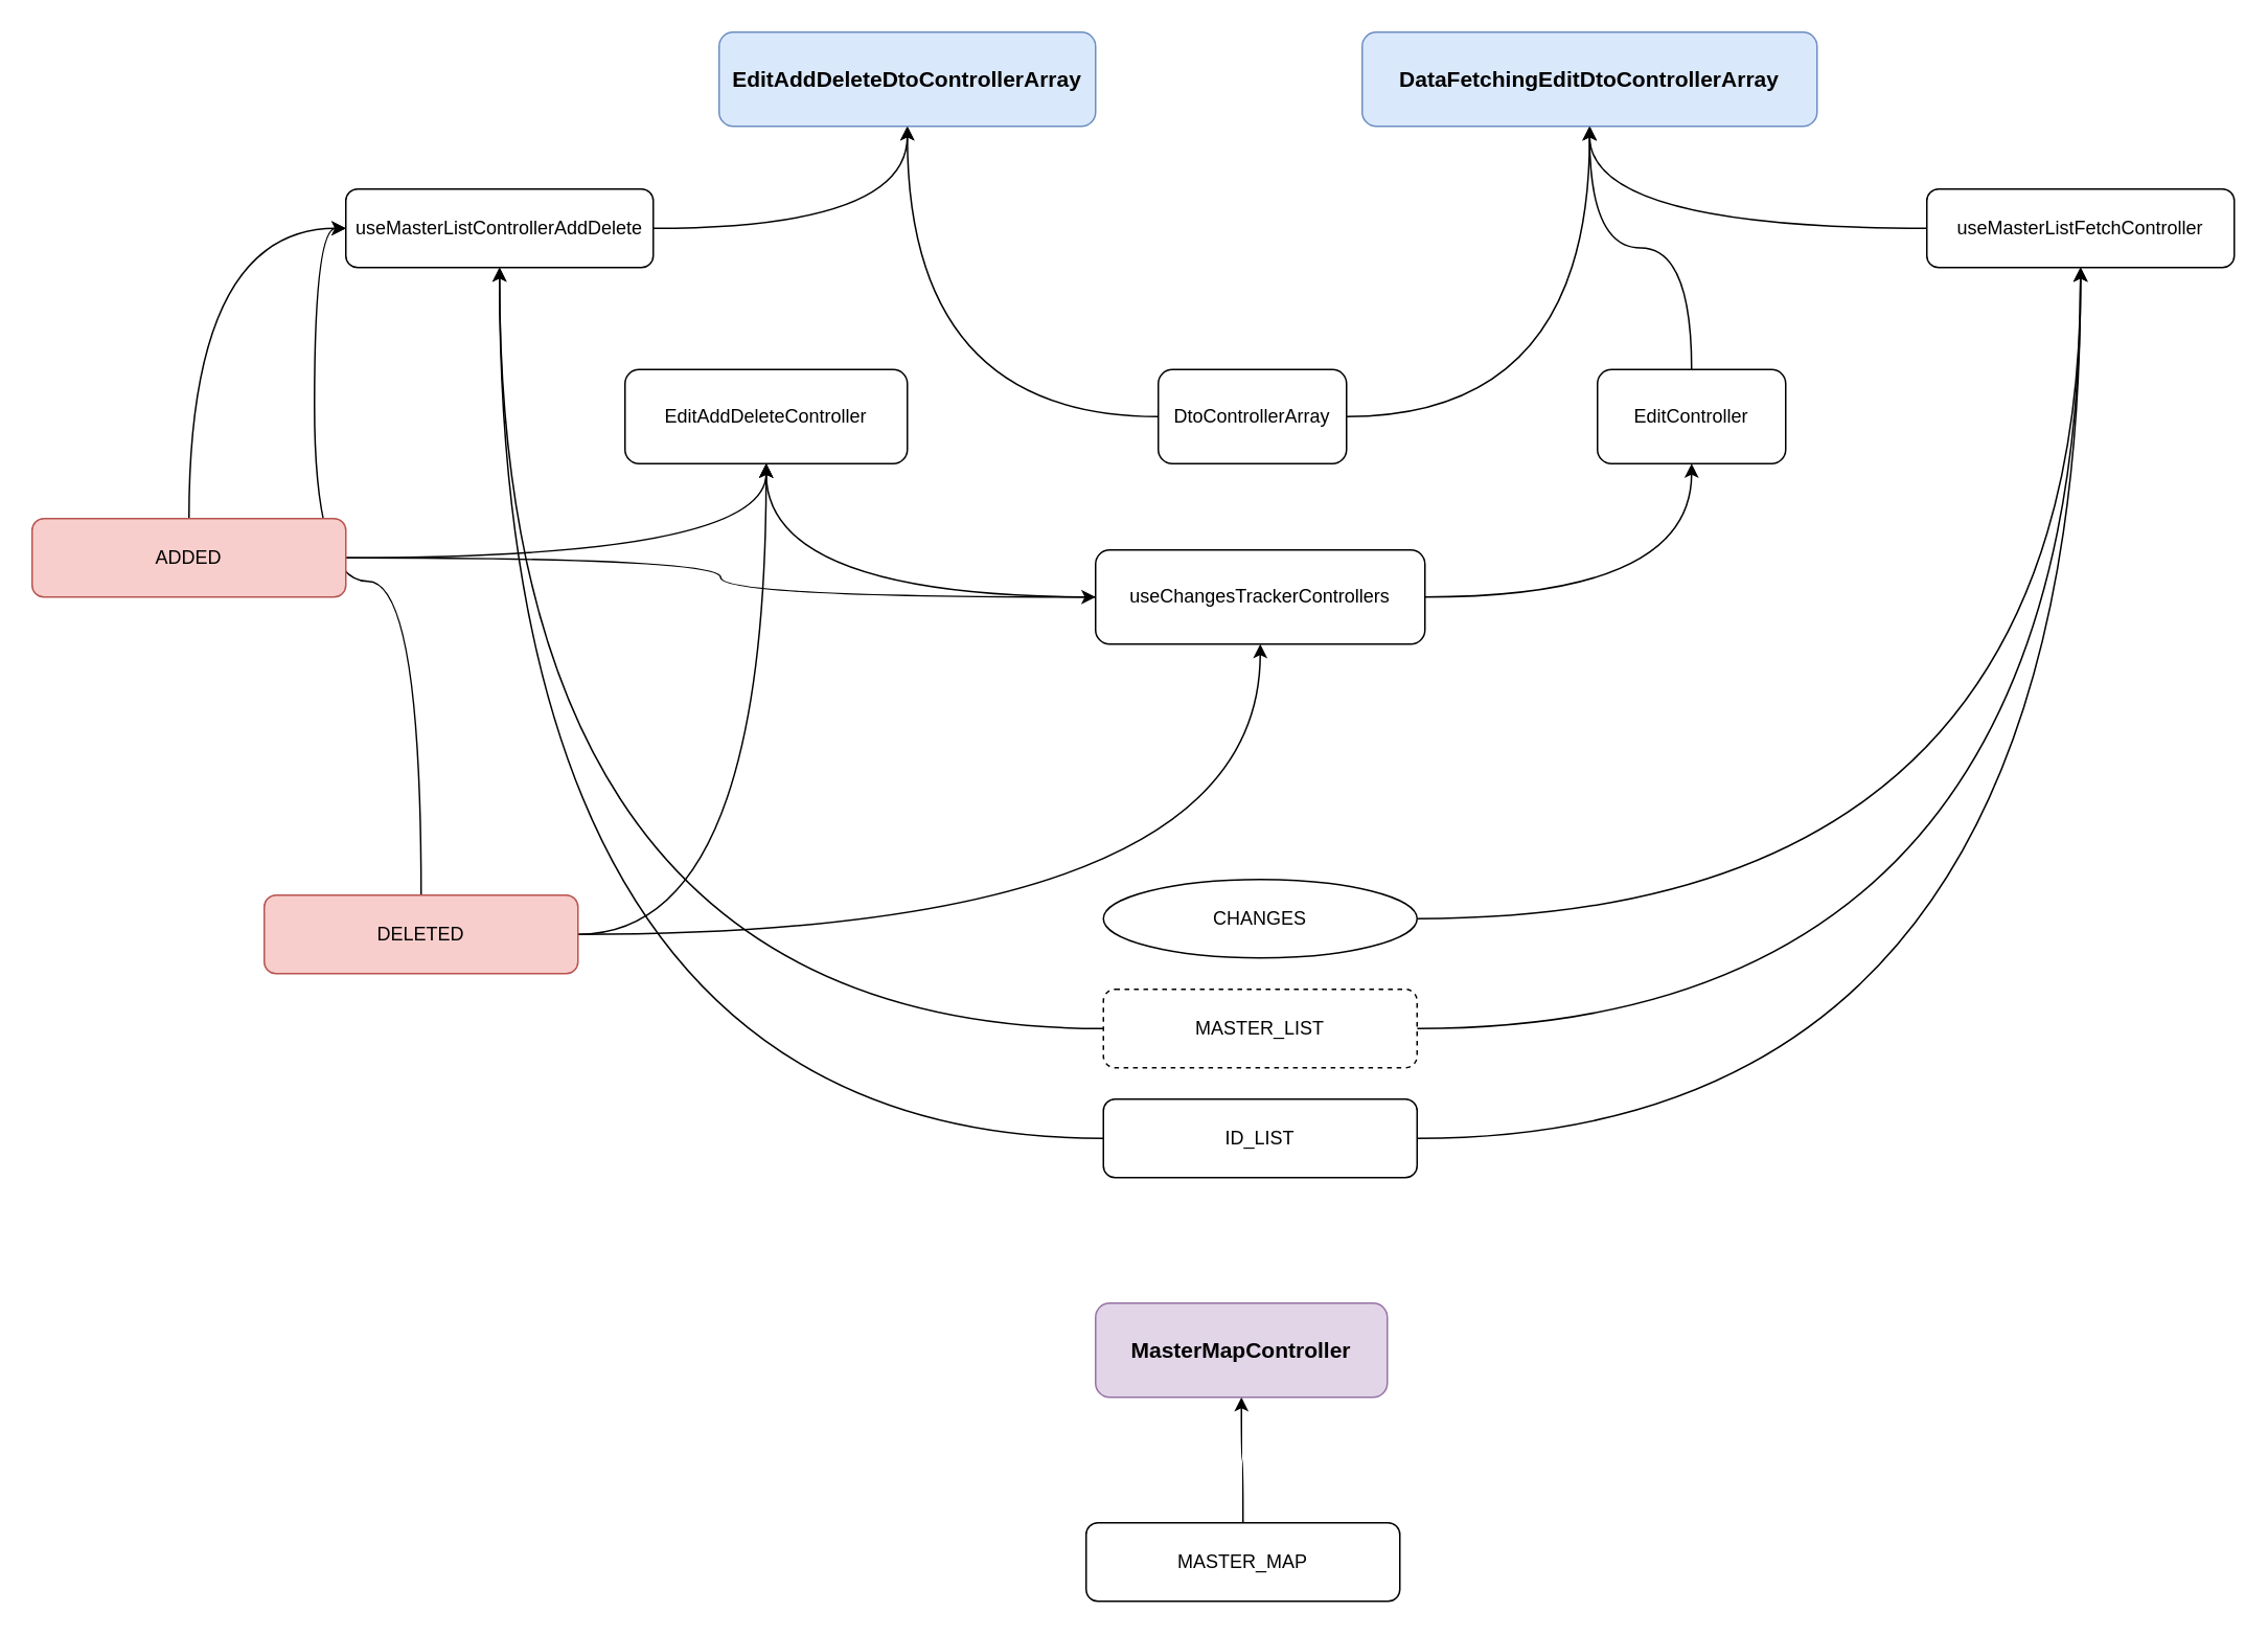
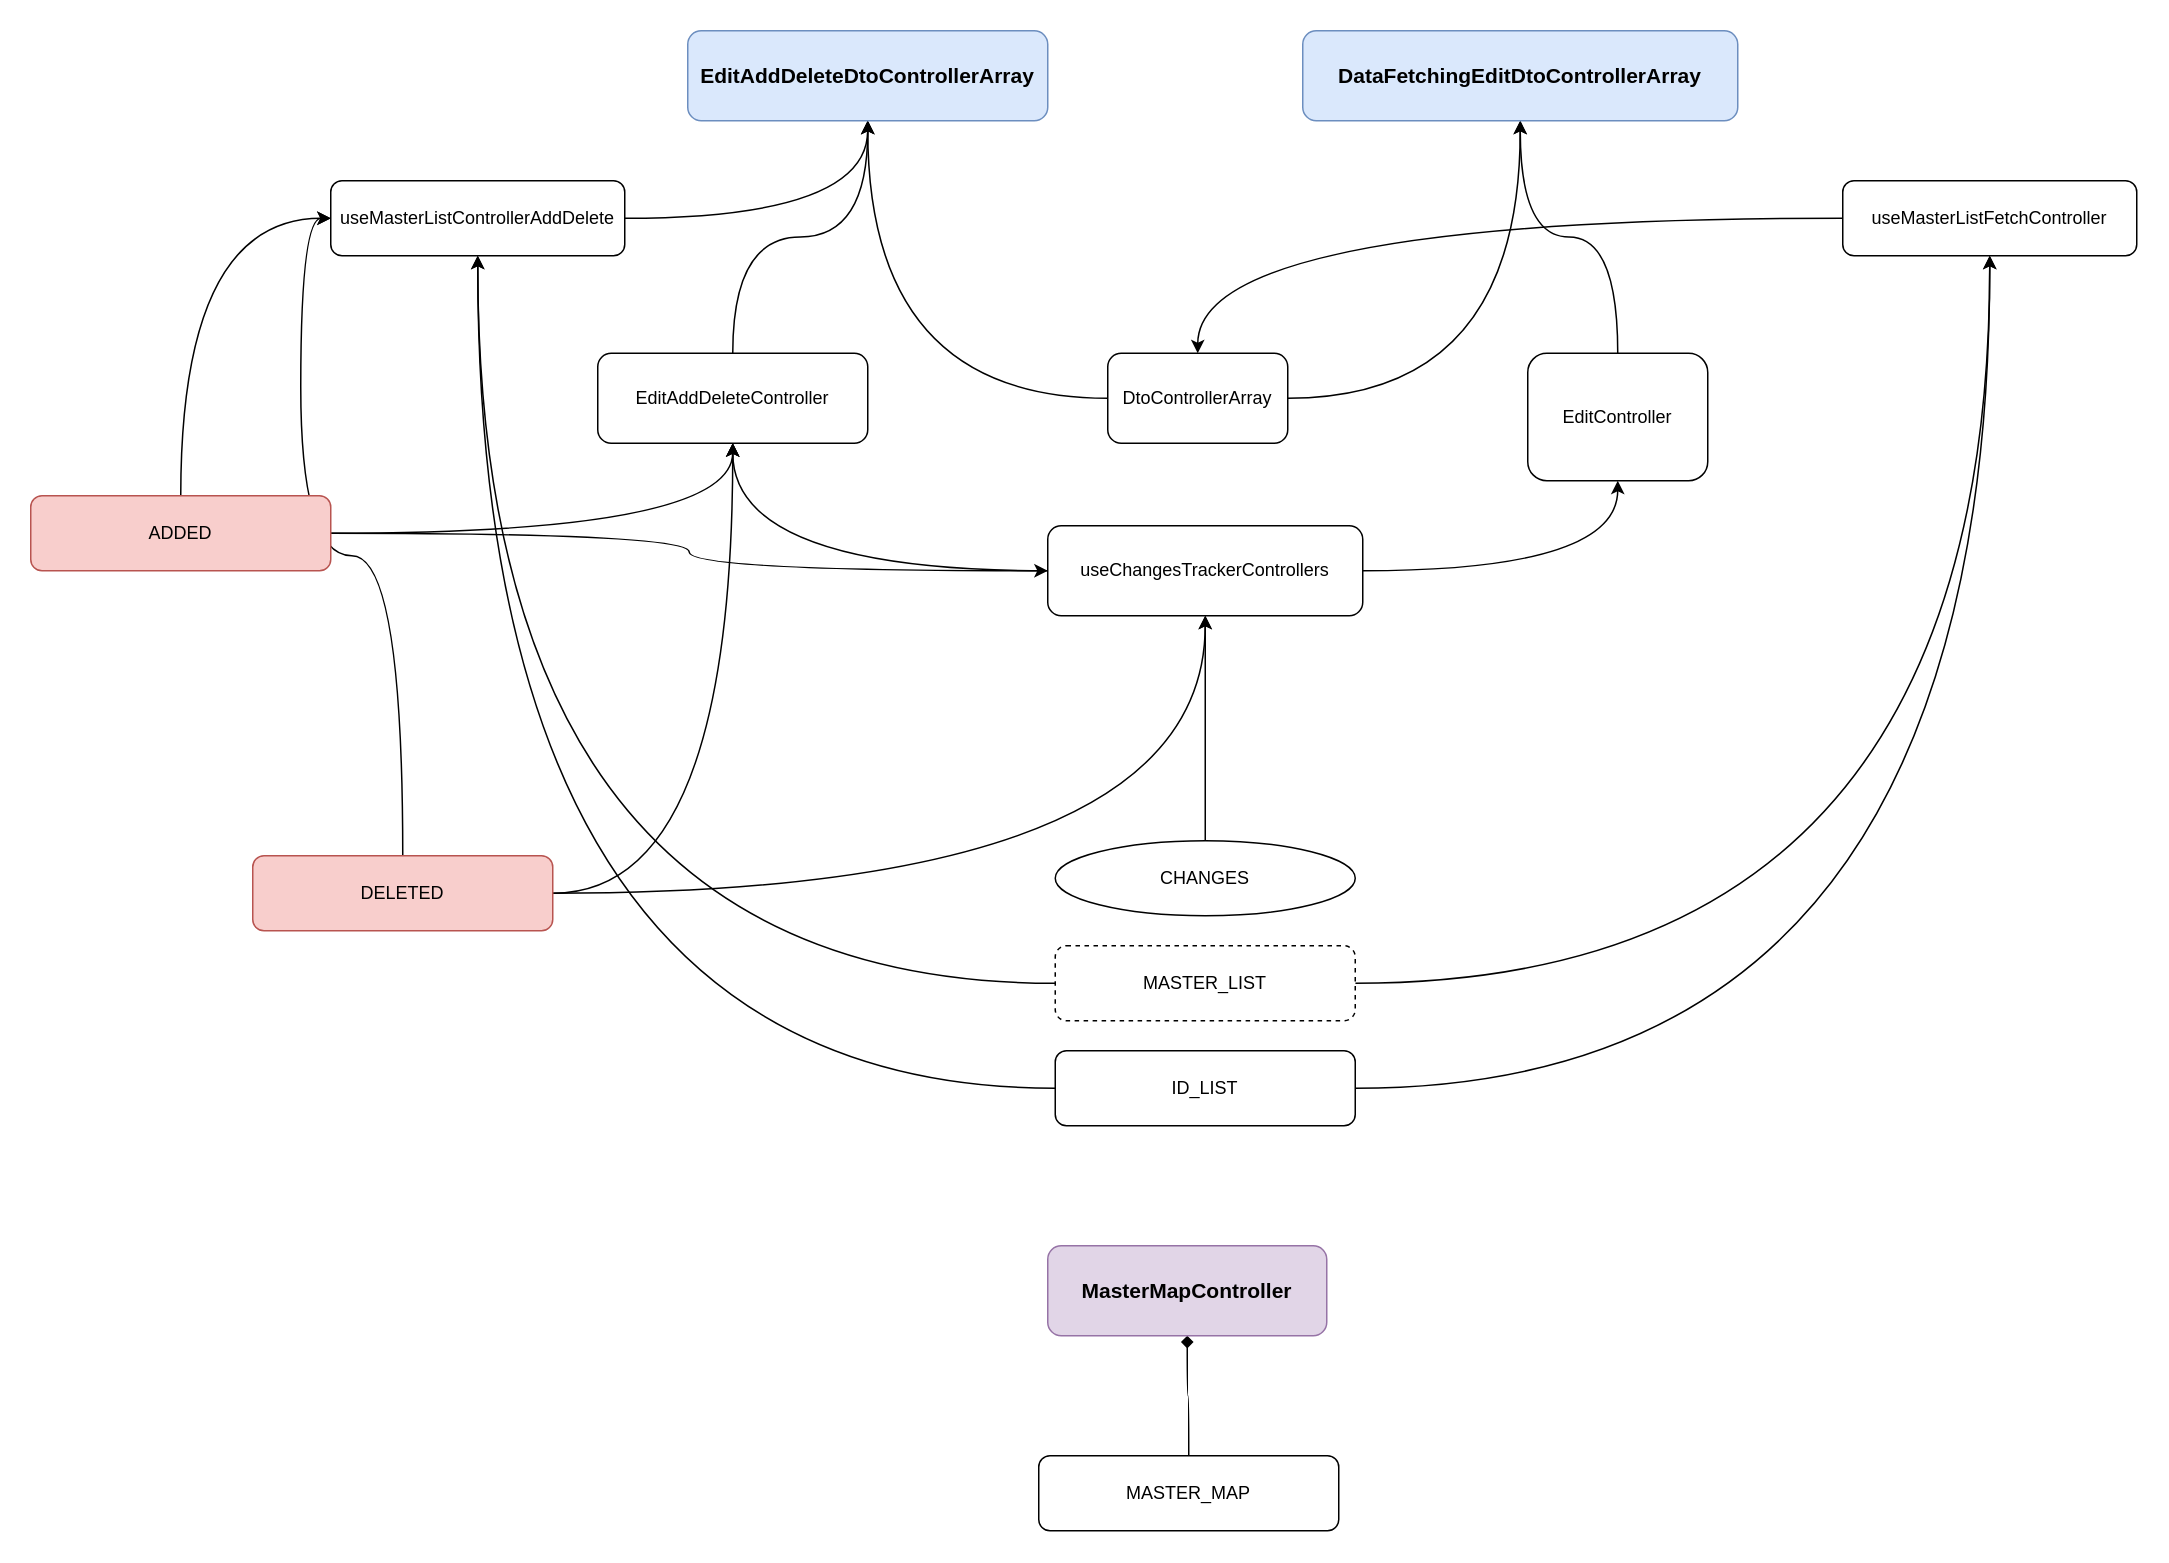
  <mxCell id="0" />
  <mxCell id="1" parent="0" />
  <mxCell id="2" style="edgeStyle=orthogonalEdgeStyle;rounded=0;jumpStyle=arc;jumpSize=8;orthogonalLoop=1;jettySize=auto;html=1;entryX=0;entryY=0.5;entryDx=0;entryDy=0;labelBackgroundColor=default;strokeColor=default;align=center;verticalAlign=middle;fontFamily=Helvetica;fontSize=11;fontColor=default;endArrow=classic;targetPerimeterSpacing=0;curved=1;" edge="1" parent="1" source="35" target="23"><mxGeometry relative="1" as="geometry" /></mxCell>
  <mxCell id="3" style="edgeStyle=orthogonalEdgeStyle;rounded=0;orthogonalLoop=1;jettySize=auto;html=1;jumpStyle=arc;jumpSize=8;targetPerimeterSpacing=0;curved=1;" edge="1" parent="1" source="20" target="19"><mxGeometry relative="1" as="geometry" /></mxCell>
  <mxCell id="4" style="edgeStyle=orthogonalEdgeStyle;rounded=0;orthogonalLoop=1;jettySize=auto;html=1;jumpStyle=arc;jumpSize=8;targetPerimeterSpacing=0;curved=1;" edge="1" parent="1" source="20" target="21"><mxGeometry relative="1" as="geometry" /></mxCell>
+ <mxCell id="5" style="edgeStyle=orthogonalEdgeStyle;rounded=0;orthogonalLoop=1;jettySize=auto;html=1;entryX=0.5;entryY=1;entryDx=0;entryDy=0;jumpStyle=arc;jumpSize=8;targetPerimeterSpacing=0;curved=1;" edge="1" parent="1" source="22" target="21"><mxGeometry relative="1" as="geometry" /></mxCell>
  <mxCell id="6" style="edgeStyle=orthogonalEdgeStyle;rounded=0;orthogonalLoop=1;jettySize=auto;html=1;jumpStyle=arc;jumpSize=8;targetPerimeterSpacing=0;curved=1;" edge="1" parent="1" source="23" target="21"><mxGeometry relative="1" as="geometry" /></mxCell>
  <mxCell id="7" style="edgeStyle=orthogonalEdgeStyle;rounded=0;orthogonalLoop=1;jettySize=auto;html=1;entryX=0.5;entryY=1;entryDx=0;entryDy=0;jumpStyle=arc;jumpSize=8;targetPerimeterSpacing=0;curved=1;" edge="1" parent="1" source="24" target="19"><mxGeometry relative="1" as="geometry" /></mxCell>
  <mxCell id="8" style="edgeStyle=orthogonalEdgeStyle;rounded=0;orthogonalLoop=1;jettySize=auto;html=1;jumpStyle=arc;jumpSize=8;targetPerimeterSpacing=0;curved=1;" edge="1" parent="1" source="25" target="24"><mxGeometry relative="1" as="geometry" /></mxCell>
  <mxCell id="9" style="edgeStyle=orthogonalEdgeStyle;rounded=0;orthogonalLoop=1;jettySize=auto;html=1;jumpStyle=arc;jumpSize=8;targetPerimeterSpacing=0;curved=1;" edge="1" parent="1" source="25" target="22"><mxGeometry relative="1" as="geometry" /></mxCell>
- <mxCell id="10" style="edgeStyle=orthogonalEdgeStyle;rounded=0;orthogonalLoop=1;jettySize=auto;html=1;jumpStyle=arc;jumpSize=8;targetPerimeterSpacing=0;curved=1;" edge="1" parent="1" source="26" target="19"><mxGeometry relative="1" as="geometry" /></mxCell>
+ <mxCell id="10" style="edgeStyle=orthogonalEdgeStyle;rounded=0;orthogonalLoop=1;jettySize=auto;html=1;jumpStyle=arc;jumpSize=8;targetPerimeterSpacing=0;curved=1;" edge="1" parent="1" source="26" target="20"><mxGeometry relative="1" as="geometry" /></mxCell>
  <mxCell id="11" style="edgeStyle=orthogonalEdgeStyle;rounded=0;orthogonalLoop=1;jettySize=auto;html=1;jumpStyle=arc;jumpSize=8;targetPerimeterSpacing=0;curved=1;" edge="1" parent="1" source="34" target="25"><mxGeometry relative="1" as="geometry" /></mxCell>
  <mxCell id="12" style="edgeStyle=orthogonalEdgeStyle;rounded=0;orthogonalLoop=1;jettySize=auto;html=1;jumpStyle=arc;jumpSize=8;targetPerimeterSpacing=0;curved=1;" edge="1" parent="1" source="34" target="22"><mxGeometry relative="1" as="geometry" /></mxCell>
  <mxCell id="13" style="edgeStyle=orthogonalEdgeStyle;rounded=0;jumpStyle=arc;jumpSize=8;orthogonalLoop=1;jettySize=auto;html=1;entryX=0;entryY=0.5;entryDx=0;entryDy=0;labelBackgroundColor=default;strokeColor=default;align=center;verticalAlign=middle;fontFamily=Helvetica;fontSize=11;fontColor=default;endArrow=classic;targetPerimeterSpacing=0;curved=1;" edge="1" parent="1" source="34" target="23"><mxGeometry relative="1" as="geometry" /></mxCell>
- <mxCell id="14" style="edgeStyle=orthogonalEdgeStyle;rounded=0;orthogonalLoop=1;jettySize=auto;html=1;jumpStyle=arc;jumpSize=8;targetPerimeterSpacing=0;curved=1;" edge="1" parent="1" source="27" target="26"><mxGeometry relative="1" as="geometry" /></mxCell>
+ <mxCell id="14" style="edgeStyle=orthogonalEdgeStyle;rounded=0;orthogonalLoop=1;jettySize=auto;html=1;jumpStyle=arc;jumpSize=8;targetPerimeterSpacing=0;curved=1;" edge="1" parent="1" source="27" target="25"><mxGeometry relative="1" as="geometry" /></mxCell>
  <mxCell id="15" style="edgeStyle=orthogonalEdgeStyle;rounded=0;orthogonalLoop=1;jettySize=auto;html=1;jumpStyle=arc;jumpSize=8;targetPerimeterSpacing=0;curved=1;" edge="1" parent="1" source="35" target="25"><mxGeometry relative="1" as="geometry" /></mxCell>
  <mxCell id="16" style="edgeStyle=orthogonalEdgeStyle;rounded=0;orthogonalLoop=1;jettySize=auto;html=1;jumpStyle=arc;jumpSize=8;targetPerimeterSpacing=0;curved=1;" edge="1" parent="1" source="35" target="22"><mxGeometry relative="1" as="geometry" /></mxCell>
  <mxCell id="17" style="edgeStyle=orthogonalEdgeStyle;rounded=0;jumpStyle=arc;jumpSize=8;orthogonalLoop=1;jettySize=auto;html=1;labelBackgroundColor=default;strokeColor=default;align=center;verticalAlign=middle;fontFamily=Helvetica;fontSize=11;fontColor=default;endArrow=classic;targetPerimeterSpacing=0;curved=1;" edge="1" parent="1" source="29" target="26"><mxGeometry relative="1" as="geometry" /></mxCell>
  <mxCell id="18" style="edgeStyle=orthogonalEdgeStyle;rounded=0;jumpStyle=arc;jumpSize=8;orthogonalLoop=1;jettySize=auto;html=1;labelBackgroundColor=default;strokeColor=default;align=center;verticalAlign=middle;fontFamily=Helvetica;fontSize=11;fontColor=default;endArrow=classic;targetPerimeterSpacing=0;curved=1;" edge="1" parent="1" source="31" target="23"><mxGeometry relative="1" as="geometry" /></mxCell>
  <mxCell id="19" value="DataFetchingEditDtoControllerArray" style="rounded=1;whiteSpace=wrap;html=1;fillColor=#dae8fc;strokeColor=#6c8ebf;fontSize=14;fontStyle=1" vertex="1" parent="1"><mxGeometry x="868" y="20" width="290" height="60" as="geometry" /></mxCell>
  <mxCell id="20" value="DtoControllerArray" style="rounded=1;whiteSpace=wrap;html=1;" vertex="1" parent="1"><mxGeometry x="738" y="235" width="120" height="60" as="geometry" /></mxCell>
  <mxCell id="21" value="EditAddDeleteDtoControllerArray" style="rounded=1;whiteSpace=wrap;html=1;fillColor=#dae8fc;strokeColor=#6c8ebf;fontSize=14;fontStyle=1" vertex="1" parent="1"><mxGeometry x="458" y="20" width="240" height="60" as="geometry" /></mxCell>
  <mxCell id="22" value="EditAddDeleteController" style="rounded=1;whiteSpace=wrap;html=1;" vertex="1" parent="1"><mxGeometry x="398" y="235" width="180" height="60" as="geometry" /></mxCell>
  <mxCell id="23" value="useMasterListControllerAddDelete" style="rounded=1;whiteSpace=wrap;html=1;" vertex="1" parent="1"><mxGeometry x="220" y="120" width="196" height="50" as="geometry" /></mxCell>
- <mxCell id="24" value="EditController" style="rounded=1;whiteSpace=wrap;html=1;" vertex="1" parent="1"><mxGeometry x="1018" y="235" width="120" height="60" as="geometry" /></mxCell>
+ <mxCell id="24" value="EditController" style="rounded=1;whiteSpace=wrap;html=1;" vertex="1" parent="1"><mxGeometry x="1018" y="235" width="120" height="85" as="geometry" /></mxCell>
  <mxCell id="25" value="useChangesTrackerControllers" style="rounded=1;whiteSpace=wrap;html=1;" vertex="1" parent="1"><mxGeometry x="698" y="350" width="210" height="60" as="geometry" /></mxCell>
  <mxCell id="26" value="useMasterListFetchController" style="rounded=1;whiteSpace=wrap;html=1;" vertex="1" parent="1"><mxGeometry x="1228" y="120" width="196" height="50" as="geometry" /></mxCell>
  <mxCell id="27" value="CHANGES" style="ellipse;whiteSpace=wrap;html=1;" vertex="1" parent="1"><mxGeometry x="703" y="560" width="200" height="50" as="geometry" /></mxCell>
  <mxCell id="28" style="edgeStyle=orthogonalEdgeStyle;shape=connector;rounded=0;jumpStyle=arc;jumpSize=8;orthogonalLoop=1;jettySize=auto;html=1;labelBackgroundColor=default;strokeColor=default;align=center;verticalAlign=middle;fontFamily=Helvetica;fontSize=11;fontColor=default;endArrow=classic;curved=1;" edge="1" parent="1" source="29" target="23"><mxGeometry relative="1" as="geometry" /></mxCell>
  <mxCell id="29" value="ID_LIST" style="rounded=1;whiteSpace=wrap;html=1;" vertex="1" parent="1"><mxGeometry x="703" y="700" width="200" height="50" as="geometry" /></mxCell>
  <mxCell id="30" style="edgeStyle=orthogonalEdgeStyle;rounded=0;jumpStyle=arc;jumpSize=8;orthogonalLoop=1;jettySize=auto;html=1;labelBackgroundColor=default;strokeColor=default;align=center;verticalAlign=middle;fontFamily=Helvetica;fontSize=11;fontColor=default;endArrow=classic;targetPerimeterSpacing=0;curved=1;" edge="1" parent="1" source="31" target="26"><mxGeometry relative="1" as="geometry" /></mxCell>
  <mxCell id="31" value="MASTER_LIST" style="rounded=1;whiteSpace=wrap;html=1;dashed=1;" vertex="1" parent="1"><mxGeometry x="703" y="630" width="200" height="50" as="geometry" /></mxCell>
- <mxCell id="32" style="edgeStyle=orthogonalEdgeStyle;rounded=0;jumpStyle=arc;jumpSize=8;orthogonalLoop=1;jettySize=auto;html=1;labelBackgroundColor=default;strokeColor=default;align=center;verticalAlign=middle;fontFamily=Helvetica;fontSize=11;fontColor=default;endArrow=classic;targetPerimeterSpacing=0;curved=1;" edge="1" parent="1" source="33" target="36"><mxGeometry relative="1" as="geometry" /></mxCell>
+ <mxCell id="32" style="edgeStyle=orthogonalEdgeStyle;rounded=0;jumpStyle=arc;jumpSize=8;orthogonalLoop=1;jettySize=auto;html=1;labelBackgroundColor=default;strokeColor=default;align=center;verticalAlign=middle;fontFamily=Helvetica;fontSize=11;fontColor=default;endArrow=diamond;targetPerimeterSpacing=0;curved=1;" edge="1" parent="1" source="33" target="36"><mxGeometry relative="1" as="geometry" /></mxCell>
  <mxCell id="33" value="MASTER_MAP" style="rounded=1;whiteSpace=wrap;html=1;" vertex="1" parent="1"><mxGeometry x="692" y="970" width="200" height="50" as="geometry" /></mxCell>
  <mxCell id="34" value="ADDED" style="rounded=1;whiteSpace=wrap;html=1;fillColor=#f8cecc;strokeColor=#b85450;" vertex="1" parent="1"><mxGeometry x="20" y="330" width="200" height="50" as="geometry" /></mxCell>
  <mxCell id="35" value="DELETED" style="rounded=1;whiteSpace=wrap;html=1;fillColor=#f8cecc;strokeColor=#b85450;" vertex="1" parent="1"><mxGeometry x="168" y="570" width="200" height="50" as="geometry" /></mxCell>
  <mxCell id="36" value="MasterMapController" style="rounded=1;whiteSpace=wrap;html=1;fontFamily=Helvetica;fontSize=14;fillColor=#e1d5e7;strokeColor=#9673a6;fontStyle=1" vertex="1" parent="1"><mxGeometry x="698" y="830" width="186" height="60" as="geometry" /></mxCell>
